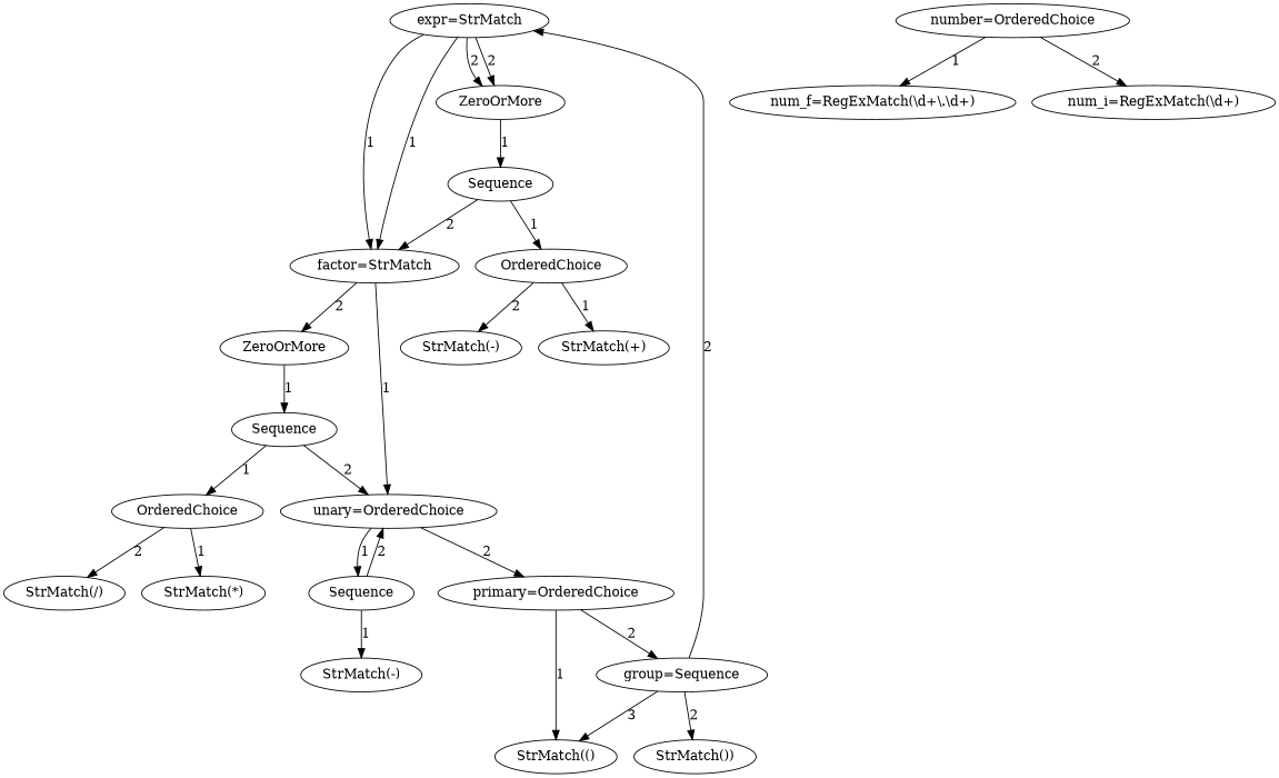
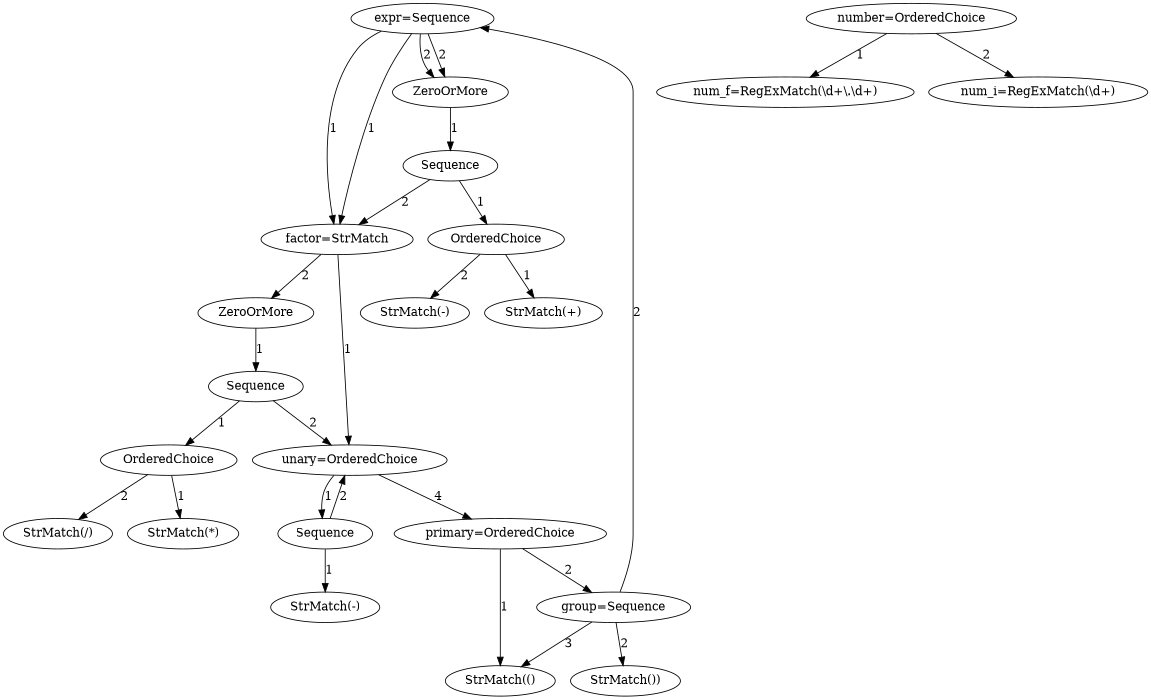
  digraph {
-   n1 [label="expr=StrMatch"]
+   n1 [label="expr=Sequence"]
    n2 [label="factor=StrMatch"]
    n3 [label=ZeroOrMore]
    n4 [label="unary=OrderedChoice"]
    n5 [label=ZeroOrMore]
    n6 [label=Sequence]
    n7 [label=Sequence]
    n8 [label="primary=OrderedChoice"]
    n9 [label=Sequence]
    n10 [label="StrMatch(-)"]
    n11 [label="group=Sequence"]
    n12 [label="StrMatch(()"]
    n13 [label="number=OrderedChoice"]
    n14 [label="num_f=RegExMatch(\\d+\\.\\d+)"]
    n15 [label="num_i=RegExMatch(\\d+)"]
    n16 [label="StrMatch())"]
    n17 [label=OrderedChoice]
    n18 [label="StrMatch(+)"]
    n19 [label="StrMatch(-)"]
    n20 [label=OrderedChoice]
    n21 [label="StrMatch(*)"]
    n22 [label="StrMatch(/)"]
    n1 -> n2 [label=1]
    n1 -> n2 [label=1]
    n1 -> n3 [label=2]
    n1 -> n3 [label=2]
    n2 -> n4 [label=1]
    n2 -> n5 [label=2]
    n3 -> n6 [label=1]
    n4 -> n7 [label=1]
-   n4 -> n8 [label=2]
+   n4 -> n8 [label=4]
    n5 -> n9 [label=1]
    n6 -> n2 [label=2]
    n6 -> n17 [label=1]
    n7 -> n4 [label=2]
    n7 -> n10 [label=1]
    n8 -> n11 [label=2]
    n8 -> n12 [label=1]
    n9 -> n4 [label=2]
    n9 -> n20 [label=1]
    n11 -> n1 [label=2]
    n11 -> n12 [label=3]
    n11 -> n16 [label=2]
    n13 -> n14 [label=1]
    n13 -> n15 [label=2]
    n17 -> n18 [label=1]
    n17 -> n19 [label=2]
    n20 -> n21 [label=1]
    n20 -> n22 [label=2]
  }
